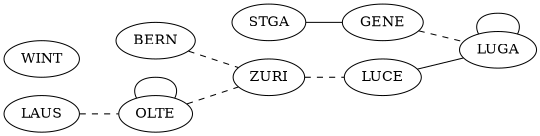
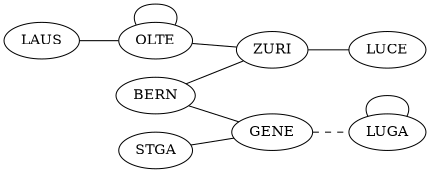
  graph {
    rankdir=LR
    OLTE
    ZURI
    LUCE
-   WINT
    LUGA
    STGA
    GENE
    BERN
    LAUS
    OLTE -- OLTE
-   OLTE -- ZURI [style=dashed]
-   ZURI -- LUCE [style=dashed]
-   LUCE -- LUGA
+   OLTE -- ZURI
+   ZURI -- LUCE
    LUGA -- LUGA
    STGA -- GENE
    GENE -- LUGA [style=dashed]
-   BERN -- ZURI [style=dashed]
-   LAUS -- OLTE [style=dashed]
+   BERN -- ZURI [style=solid]
+   BERN -- GENE
+   LAUS -- OLTE [style=solid]
  }
